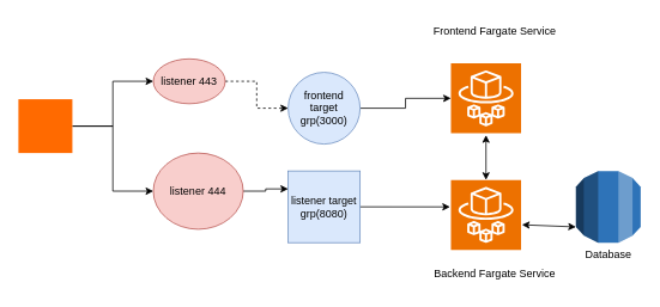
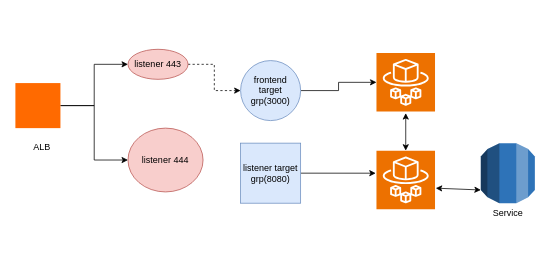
  <mxCell id="0" />
  <mxCell id="1" parent="0" />
  <mxCell id="2" style="edgeStyle=orthogonalEdgeStyle;rounded=0;orthogonalLoop=1;jettySize=auto;html=1;exitX=1;exitY=0.5;exitDx=0;exitDy=0;entryX=0;entryY=0.5;entryDx=0;entryDy=0;entryPerimeter=0;" edge="1" parent="1" source="3" target="16"><mxGeometry relative="1" as="geometry"><mxPoint x="480" y="120" as="targetPoint" /></mxGeometry></mxCell>
  <mxCell id="3" value="frontend target grp(3000)" style="ellipse;whiteSpace=wrap;html=1;aspect=fixed;fillColor=#dae8fc;strokeColor=#6c8ebf;" vertex="1" parent="1"><mxGeometry x="320" y="80" width="80" height="80" as="geometry" /></mxCell>
  <mxCell id="4" style="edgeStyle=orthogonalEdgeStyle;rounded=0;orthogonalLoop=1;jettySize=auto;html=1;exitX=1;exitY=0.5;exitDx=0;exitDy=0;entryX=0;entryY=0.5;entryDx=0;entryDy=0;dashed=1;" edge="1" parent="1" source="5" target="3"><mxGeometry relative="1" as="geometry" /></mxCell>
- <mxCell id="5" value="listener 443" style="ellipse;whiteSpace=wrap;html=1;fillColor=#f8cecc;strokeColor=#b85450;" vertex="1" parent="1"><mxGeometry x="170" y="65" width="80" height="50" as="geometry" /></mxCell>
- <mxCell id="6" style="edgeStyle=orthogonalEdgeStyle;rounded=0;orthogonalLoop=1;jettySize=auto;html=1;exitX=1;exitY=0.5;exitDx=0;exitDy=0;entryX=0;entryY=0.25;entryDx=0;entryDy=0;" edge="1" parent="1" source="7" target="9"><mxGeometry relative="1" as="geometry" /></mxCell>
+ <mxCell id="5" value="listener 443" style="ellipse;whiteSpace=wrap;html=1;fillColor=#f8cecc;strokeColor=#b85450;" vertex="1" parent="1"><mxGeometry x="170" y="65" width="80" height="40" as="geometry" /></mxCell>
  <mxCell id="7" value="listener 444" style="ellipse;whiteSpace=wrap;html=1;fillColor=#f8cecc;strokeColor=#b85450;" vertex="1" parent="1"><mxGeometry x="170" y="170" width="100" height="85" as="geometry" /></mxCell>
  <mxCell id="8" style="edgeStyle=orthogonalEdgeStyle;rounded=0;orthogonalLoop=1;jettySize=auto;html=1;exitX=1;exitY=0.5;exitDx=0;exitDy=0;entryX=-0.013;entryY=0.385;entryDx=0;entryDy=0;entryPerimeter=0;" edge="1" parent="1" source="9" target="17"><mxGeometry relative="1" as="geometry"><mxPoint x="480" y="230" as="targetPoint" /></mxGeometry></mxCell>
  <mxCell id="9" value="listener target grp(8080)" style="whiteSpace=wrap;html=1;aspect=fixed;fillColor=#dae8fc;strokeColor=#6c8ebf;" vertex="1" parent="1"><mxGeometry x="320" y="190" width="80" height="80" as="geometry" /></mxCell>
- <mxCell id="10" value="Database" style="outlineConnect=0;dashed=0;verticalLabelPosition=bottom;verticalAlign=top;align=center;html=1;shape=mxgraph.aws3.rds;fillColor=#2E73B8;gradientColor=none;" vertex="1" parent="1"><mxGeometry x="640" y="190" width="72" height="80" as="geometry" /></mxCell>
+ <mxCell id="10" value="Service" style="outlineConnect=0;dashed=0;verticalLabelPosition=bottom;verticalAlign=top;align=center;html=1;shape=mxgraph.aws3.rds;fillColor=#2E73B8;gradientColor=none;" vertex="1" parent="1"><mxGeometry x="640" y="190" width="72" height="80" as="geometry" /></mxCell>
  <mxCell id="11" value="" style="endArrow=classic;startArrow=classic;html=1;rounded=0;entryX=0.5;entryY=1;entryDx=0;entryDy=0;exitX=0.5;exitY=0;exitDx=0;exitDy=0;" edge="1" parent="1"><mxGeometry width="50" height="50" relative="1" as="geometry"><mxPoint x="540" y="200" as="sourcePoint" /><mxPoint x="540" y="150" as="targetPoint" /></mxGeometry></mxCell>
  <mxCell id="12" value="" style="edgeStyle=orthogonalEdgeStyle;rounded=0;orthogonalLoop=1;jettySize=auto;html=1;" edge="1" parent="1" source="14" target="7"><mxGeometry relative="1" as="geometry" /></mxCell>
  <mxCell id="13" style="edgeStyle=orthogonalEdgeStyle;rounded=0;orthogonalLoop=1;jettySize=auto;html=1;entryX=0;entryY=0.5;entryDx=0;entryDy=0;" edge="1" parent="1" source="14" target="5"><mxGeometry relative="1" as="geometry" /></mxCell>
  <mxCell id="14" value="" style="points=[];aspect=fixed;html=1;align=center;shadow=0;dashed=0;fillColor=#FF6A00;strokeColor=none;shape=mxgraph.alibaba_cloud.alb_application_load_balancer_02;" vertex="1" parent="1"><mxGeometry x="20" y="110" width="60" height="60" as="geometry" /></mxCell>
+ <mxCell id="15" value="ALB" style="text;html=1;align=center;verticalAlign=middle;resizable=0;points=[];autosize=1;strokeColor=none;fillColor=none;" vertex="1" parent="1"><mxGeometry x="30" y="180" width="50" height="30" as="geometry" /></mxCell>
  <mxCell id="16" value="" style="sketch=0;points=[[0,0,0],[0.25,0,0],[0.5,0,0],[0.75,0,0],[1,0,0],[0,1,0],[0.25,1,0],[0.5,1,0],[0.75,1,0],[1,1,0],[0,0.25,0],[0,0.5,0],[0,0.75,0],[1,0.25,0],[1,0.5,0],[1,0.75,0]];outlineConnect=0;fontColor=#232F3E;fillColor=#ED7100;strokeColor=#ffffff;dashed=0;verticalLabelPosition=bottom;verticalAlign=top;align=center;html=1;fontSize=12;fontStyle=0;aspect=fixed;shape=mxgraph.aws4.resourceIcon;resIcon=mxgraph.aws4.fargate;" vertex="1" parent="1"><mxGeometry x="501" y="70" width="78" height="78" as="geometry" /></mxCell>
  <mxCell id="17" value="" style="sketch=0;points=[[0,0,0],[0.25,0,0],[0.5,0,0],[0.75,0,0],[1,0,0],[0,1,0],[0.25,1,0],[0.5,1,0],[0.75,1,0],[1,1,0],[0,0.25,0],[0,0.5,0],[0,0.75,0],[1,0.25,0],[1,0.5,0],[1,0.75,0]];outlineConnect=0;fontColor=#232F3E;fillColor=#ED7100;strokeColor=#ffffff;dashed=0;verticalLabelPosition=bottom;verticalAlign=top;align=center;html=1;fontSize=12;fontStyle=0;aspect=fixed;shape=mxgraph.aws4.resourceIcon;resIcon=mxgraph.aws4.fargate;" vertex="1" parent="1"><mxGeometry x="501" y="200" width="78" height="78" as="geometry" /></mxCell>
  <mxCell id="18" value="" style="endArrow=classic;startArrow=classic;html=1;rounded=0;entryX=0;entryY=0.78;entryDx=0;entryDy=0;entryPerimeter=0;" edge="1" parent="1" target="10"><mxGeometry width="50" height="50" relative="1" as="geometry"><mxPoint x="580" y="250" as="sourcePoint" /><mxPoint x="629" y="270" as="targetPoint" /></mxGeometry></mxCell>
- <mxCell id="19" value="Frontend Fargate Service" style="text;html=1;align=center;verticalAlign=middle;whiteSpace=wrap;rounded=0;" vertex="1" parent="1"><mxGeometry x="475" y="20" width="150" height="30" as="geometry" /></mxCell>
- <mxCell id="20" value="Backend Fargate Service" style="text;html=1;align=center;verticalAlign=middle;whiteSpace=wrap;rounded=0;" vertex="1" parent="1"><mxGeometry x="475" y="290" width="150" height="30" as="geometry" /></mxCell>
